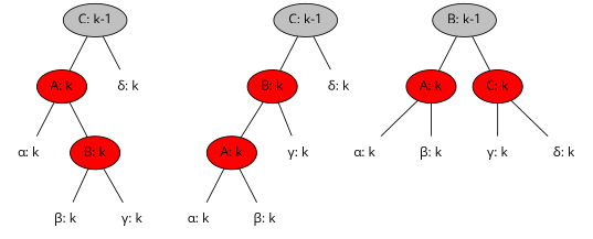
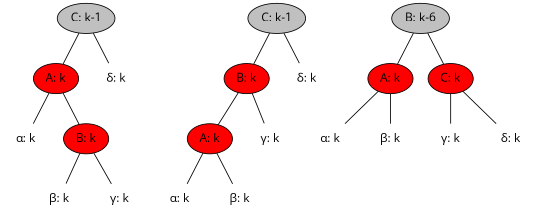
  digraph {
    fontname="Open Sans"
    node [fillcolor=white style=filled fontname="Open Sans" shape=plaintext]
    edge [dir=none fontname="Open Sans"]
    n1 [fillcolor=gray label="C: k-1" shape=""]
    n2 [fillcolor=gray label="C: k-1" shape=""]
-   n3 [fillcolor=gray label="B: k-1" shape=""]
+   n3 [fillcolor=gray label="B: k-6" shape=""]
    n4 [fillcolor=red label="A: k" shape=""]
    n5 [fillcolor=red label="A: k" shape=""]
    n6 [fillcolor=red label="A: k" shape=""]
    n7 [fillcolor=red label="B: k" shape=""]
    n8 [fillcolor=red label="C: k" shape=""]
    n9 [label="α: k"]
    n10 [label="β: k"]
    n11 [label="γ: k"]
    n12 [label="δ: k"]
    n13 [label="α: k"]
    n14 [label="β: k"]
    n15 [label="γ: k"]
    n16 [label="δ: k"]
    n17 [label="α: k"]
    n18 [label="β: k"]
    n19 [label="γ: k"]
    n20 [label="δ: k"]
    n21 [fillcolor=red label="B: k" shape=""]
    subgraph sub_1 {
      n1
      n2
      n3
    }
    subgraph sub_2 {
      n4
      n5
      n6
      n7
      n8
    }
    subgraph sub_3 {
      n9
      n10
      n11
      n12
      n13
      n14
      n15
      n16
      n17
      n18
      n19
      n20
    }
    subgraph sub_4 {
      n21
    }
    n1 -> n4
    n1 -> n12
    n2 -> n7
    n2 -> n16
    n3 -> n6
    n3 -> n8
    n4 -> n9
    n4 -> n21
    n5 -> n13
    n5 -> n14
    n6 -> n17
    n6 -> n18
    n7 -> n5
    n7 -> n15
    n8 -> n19
    n8 -> n20
    n21 -> n10
    n21 -> n11
  }
